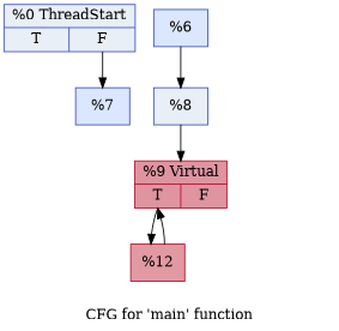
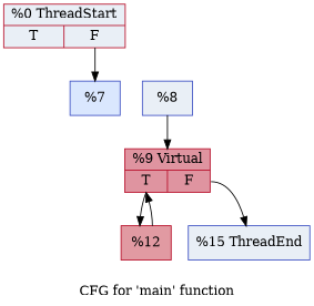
  digraph {
    label="CFG for 'main' function"
    node [color="#3d50c3ff" fillcolor="#cedaeb70" shape=record style=filled]
-   n1 [label="{%0 ThreadStart|{<s0>T|<s1>F}}"]
+   n1 [color="#b70d28ff" label="{%0 ThreadStart|{<s0>T|<s1>F}}"]
    n2 [fillcolor="#abc8fd70" label="{%7 }"]
-   n3 [fillcolor="#abc8fd70" label="{%6 }"]
    n4 [label="{%8 }"]
    n5 [color="#b70d28ff" fillcolor="#b70d2870" label="{%9 Virtual|{<s0>T|<s1>F}}"]
    n6 [color="#b70d28ff" fillcolor="#bb1b2c70" label="{%12 }"]
+   n7 [label="{%15 ThreadEnd}"]
    n1 -> n2 [tailport=s1]
-   n3 -> n4
    n4 -> n5
    n5 -> n6 [tailport=s0]
+   n5 -> n7 [tailport=s1]
    n6 -> n5
  }
